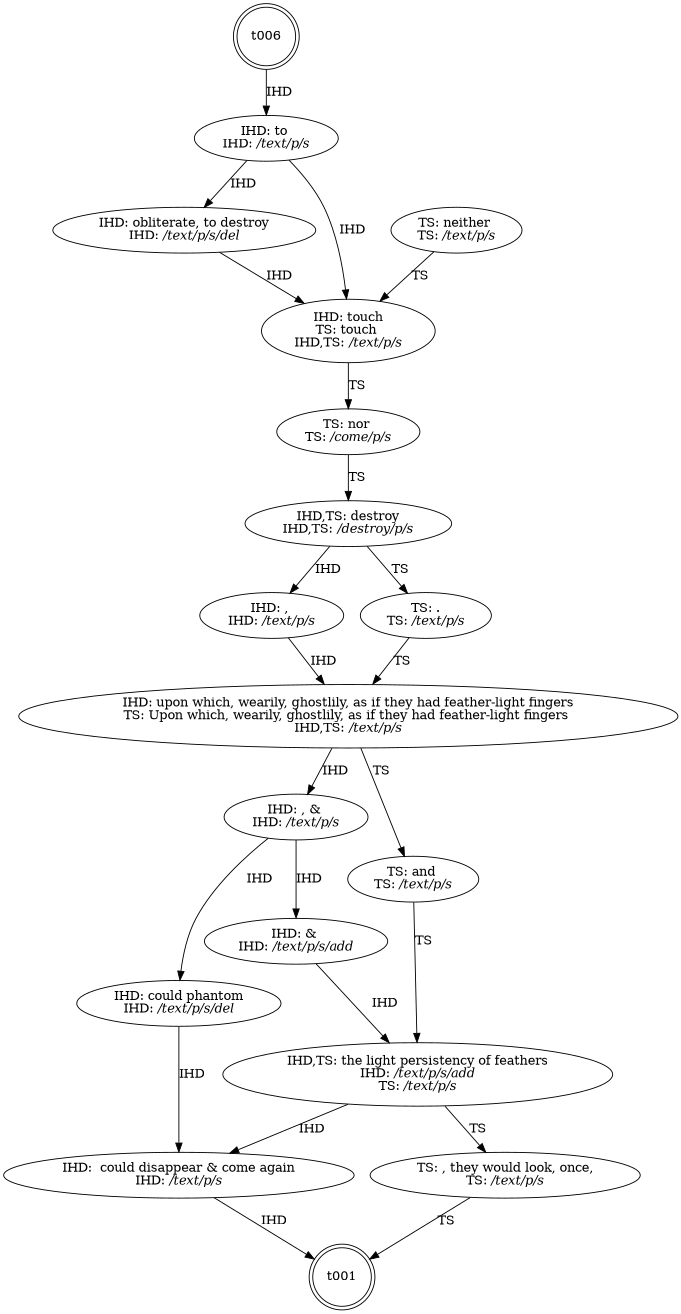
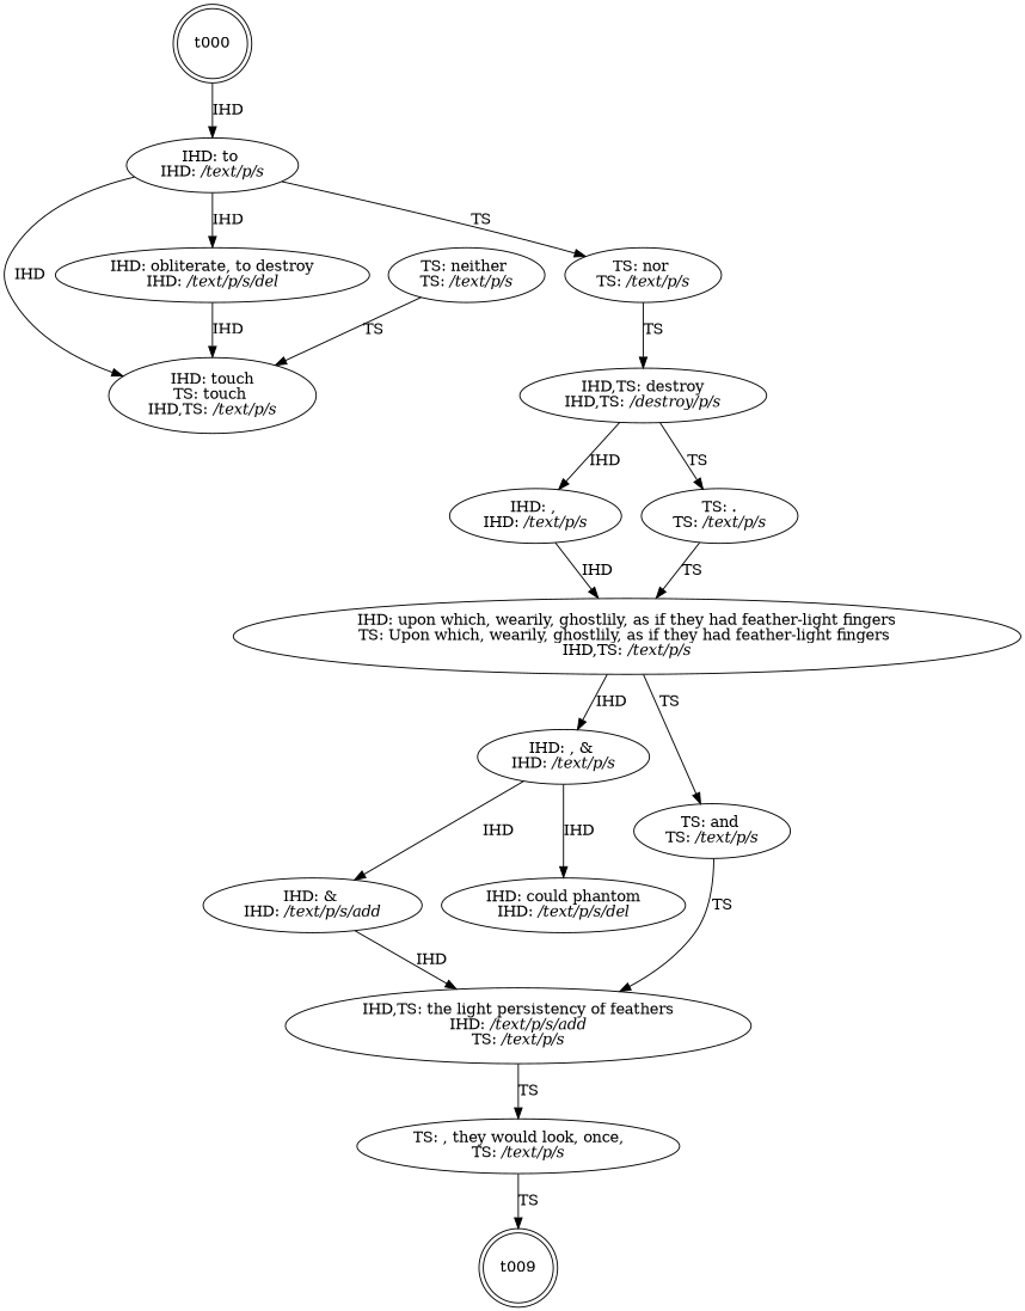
  digraph {
    fontname="DejaVu Serif"
    labelloc=b
    node [fontname="DejaVu Serif"]
    edge [fontname="DejaVu Serif"]
-   t000 [rank=middle shape=doublecircle label=t006]
+   t000 [rank=middle shape=doublecircle]
    n2 [label=<IHD: to&nbsp;<br/>IHD: <i>/text/p/s</i>>]
    n3 [label=<IHD: obliterate,&nbsp;to&nbsp;destroy<br/>IHD: <i>/text/p/s/del</i>>]
    n4 [label=<IHD: touch<br/>TS: touch&nbsp;<br/>IHD,TS: <i>/text/p/s</i>>]
    n5 [label=<TS: neither&nbsp;<br/>TS: <i>/text/p/s</i>>]
-   t001 [rank=middle shape=doublecircle]
-   n7 [label=<TS: nor&nbsp;<br/>TS: <i>/come/p/s</i>>]
+   t001 [rank=middle shape=doublecircle label=t009]
+   n7 [label=<TS: nor&nbsp;<br/>TS: <i>/text/p/s</i>>]
    n8 [label=<IHD,TS: destroy<br/>IHD,TS: <i>/destroy/p/s</i>>]
    n9 [label=<IHD: ,&nbsp;<br/>IHD: <i>/text/p/s</i>>]
    n10 [label=<TS: .<br/>TS: <i>/text/p/s</i>>]
    n11 [label=<IHD: upon&nbsp;which,&nbsp;wearily,&nbsp;ghostlily,&nbsp;as&nbsp;if&nbsp;they&nbsp;had&nbsp;feather-light&nbsp;fingers<br/>TS: Upon&nbsp;which,&nbsp;wearily,&nbsp;ghostlily,&nbsp;as&nbsp;if&nbsp;they&nbsp;had&nbsp;feather-light&nbsp;fingers&nbsp;<br/>IHD,TS: <i>/text/p/s</i>>]
    n12 [label=<IHD: ,&nbsp;&amp;&nbsp;<br/>IHD: <i>/text/p/s</i>>]
    n13 [label=<TS: and&nbsp;<br/>TS: <i>/text/p/s</i>>]
    n14 [label=<IHD: could&nbsp;phantom<br/>IHD: <i>/text/p/s/del</i>>]
    n15 [label=<IHD: &amp;&nbsp;<br/>IHD: <i>/text/p/s/add</i>>]
    n16 [label=<IHD,TS: the&nbsp;light&nbsp;persistency&nbsp;of&nbsp;feathers<br/>IHD: <i>/text/p/s/add</i><br/>TS: <i>/text/p/s</i><br/>>]
-   n17 [label=<IHD: &nbsp;could&nbsp;disappear&nbsp;&amp;&nbsp;come&nbsp;again<br/>IHD: <i>/text/p/s</i>>]
    n18 [label=<TS: ,&nbsp;they&nbsp;would&nbsp;look,&nbsp;once,<br/>TS: <i>/text/p/s</i>>]
    t000 -> n2 [label=IHD]
    n2 -> n3 [label=IHD]
    n2 -> n4 [label=IHD]
    n3 -> n4 [label=IHD]
-   n4 -> n7 [label=TS]
+   n2 -> n7 [label=TS]
    n5 -> n4 [label=TS]
    n7 -> n8 [label=TS]
    n8 -> n9 [label=IHD]
    n8 -> n10 [label=TS]
    n9 -> n11 [label=IHD]
    n10 -> n11 [label=TS]
    n11 -> n12 [label=IHD]
    n11 -> n13 [label=TS]
    n12 -> n14 [label=IHD]
    n12 -> n15 [label=IHD]
    n13 -> n16 [label=TS]
-   n14 -> n17 [label=IHD]
    n15 -> n16 [label=IHD]
-   n16 -> n17 [label=IHD]
    n16 -> n18 [label=TS]
-   n17 -> t001 [label=IHD]
    n18 -> t001 [label=TS]
  }
